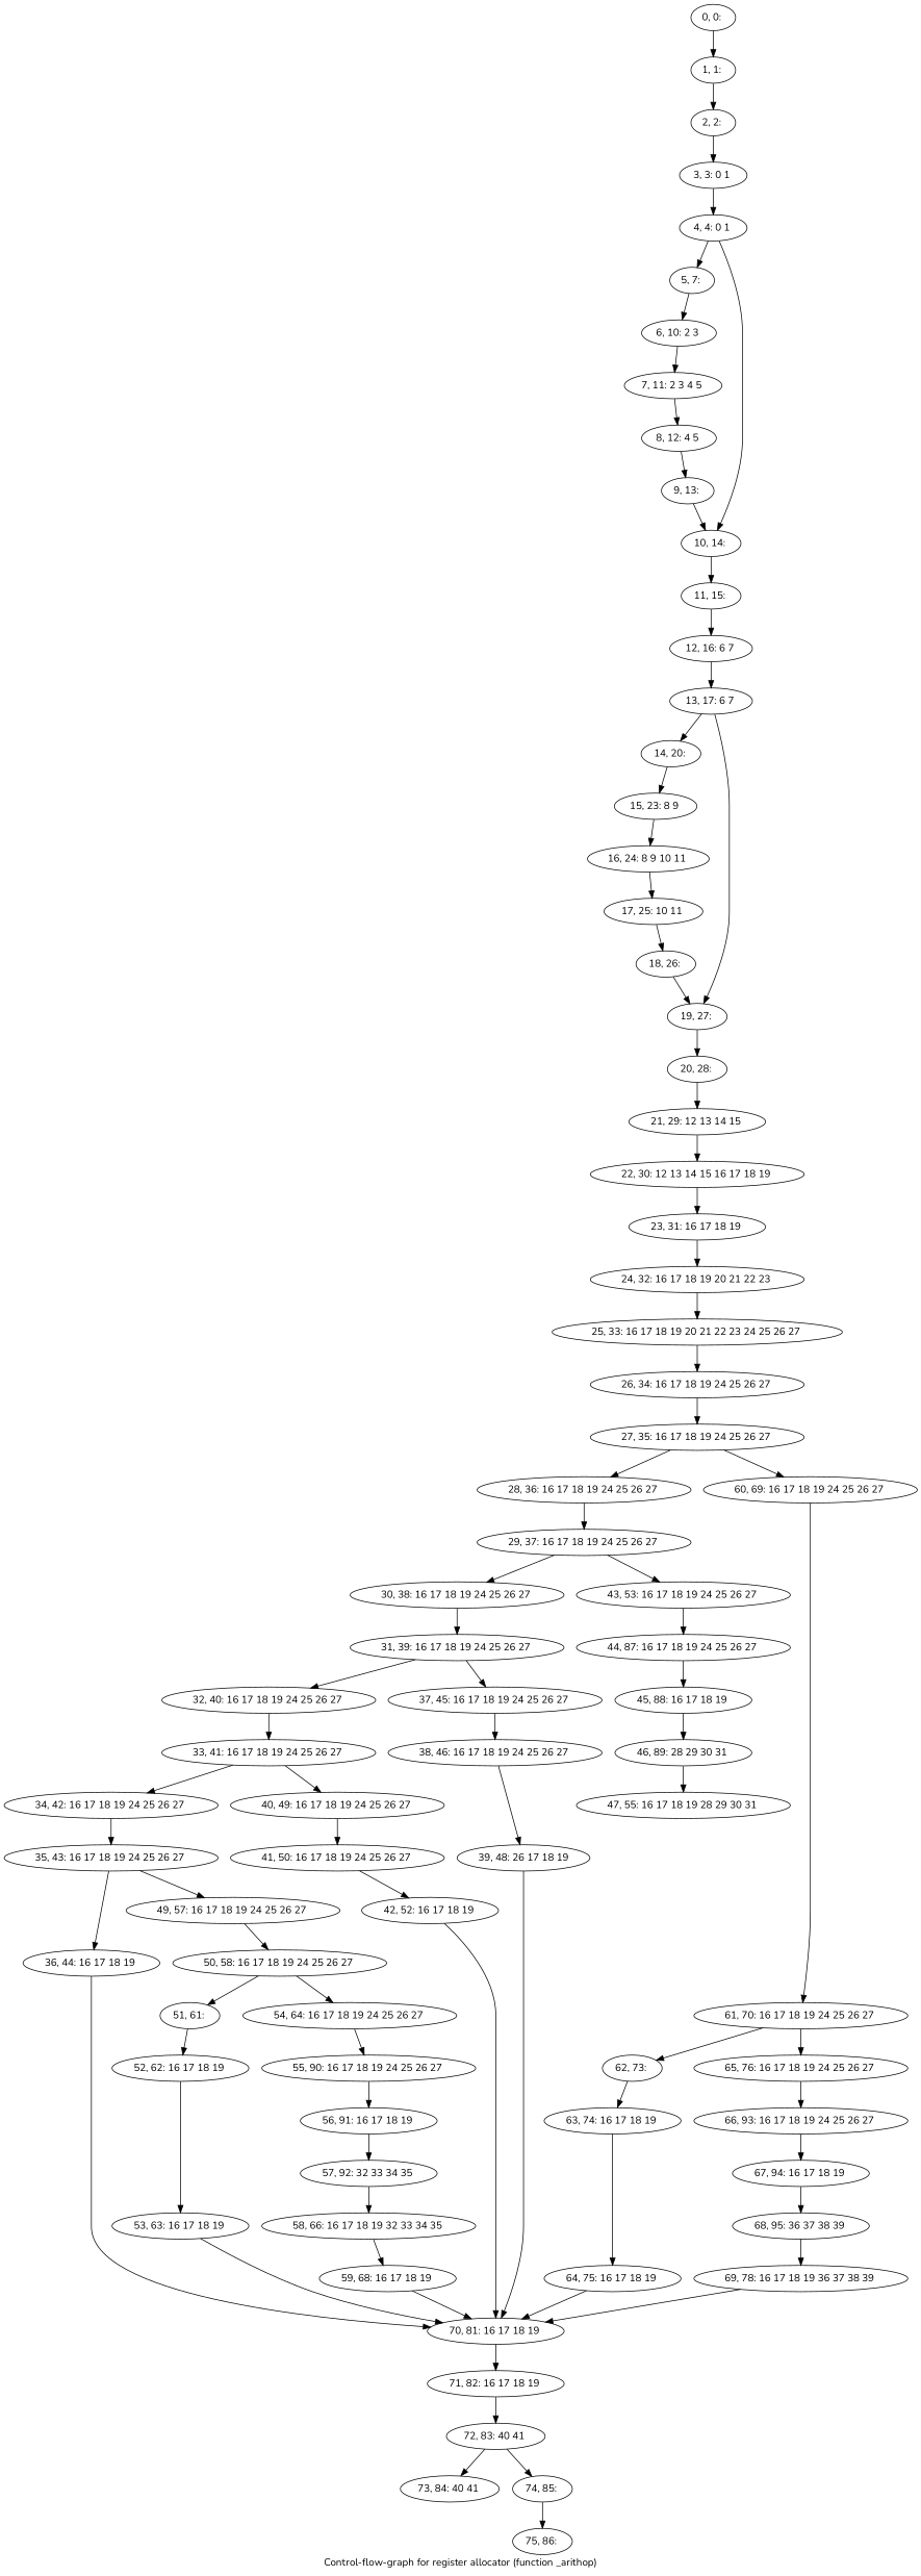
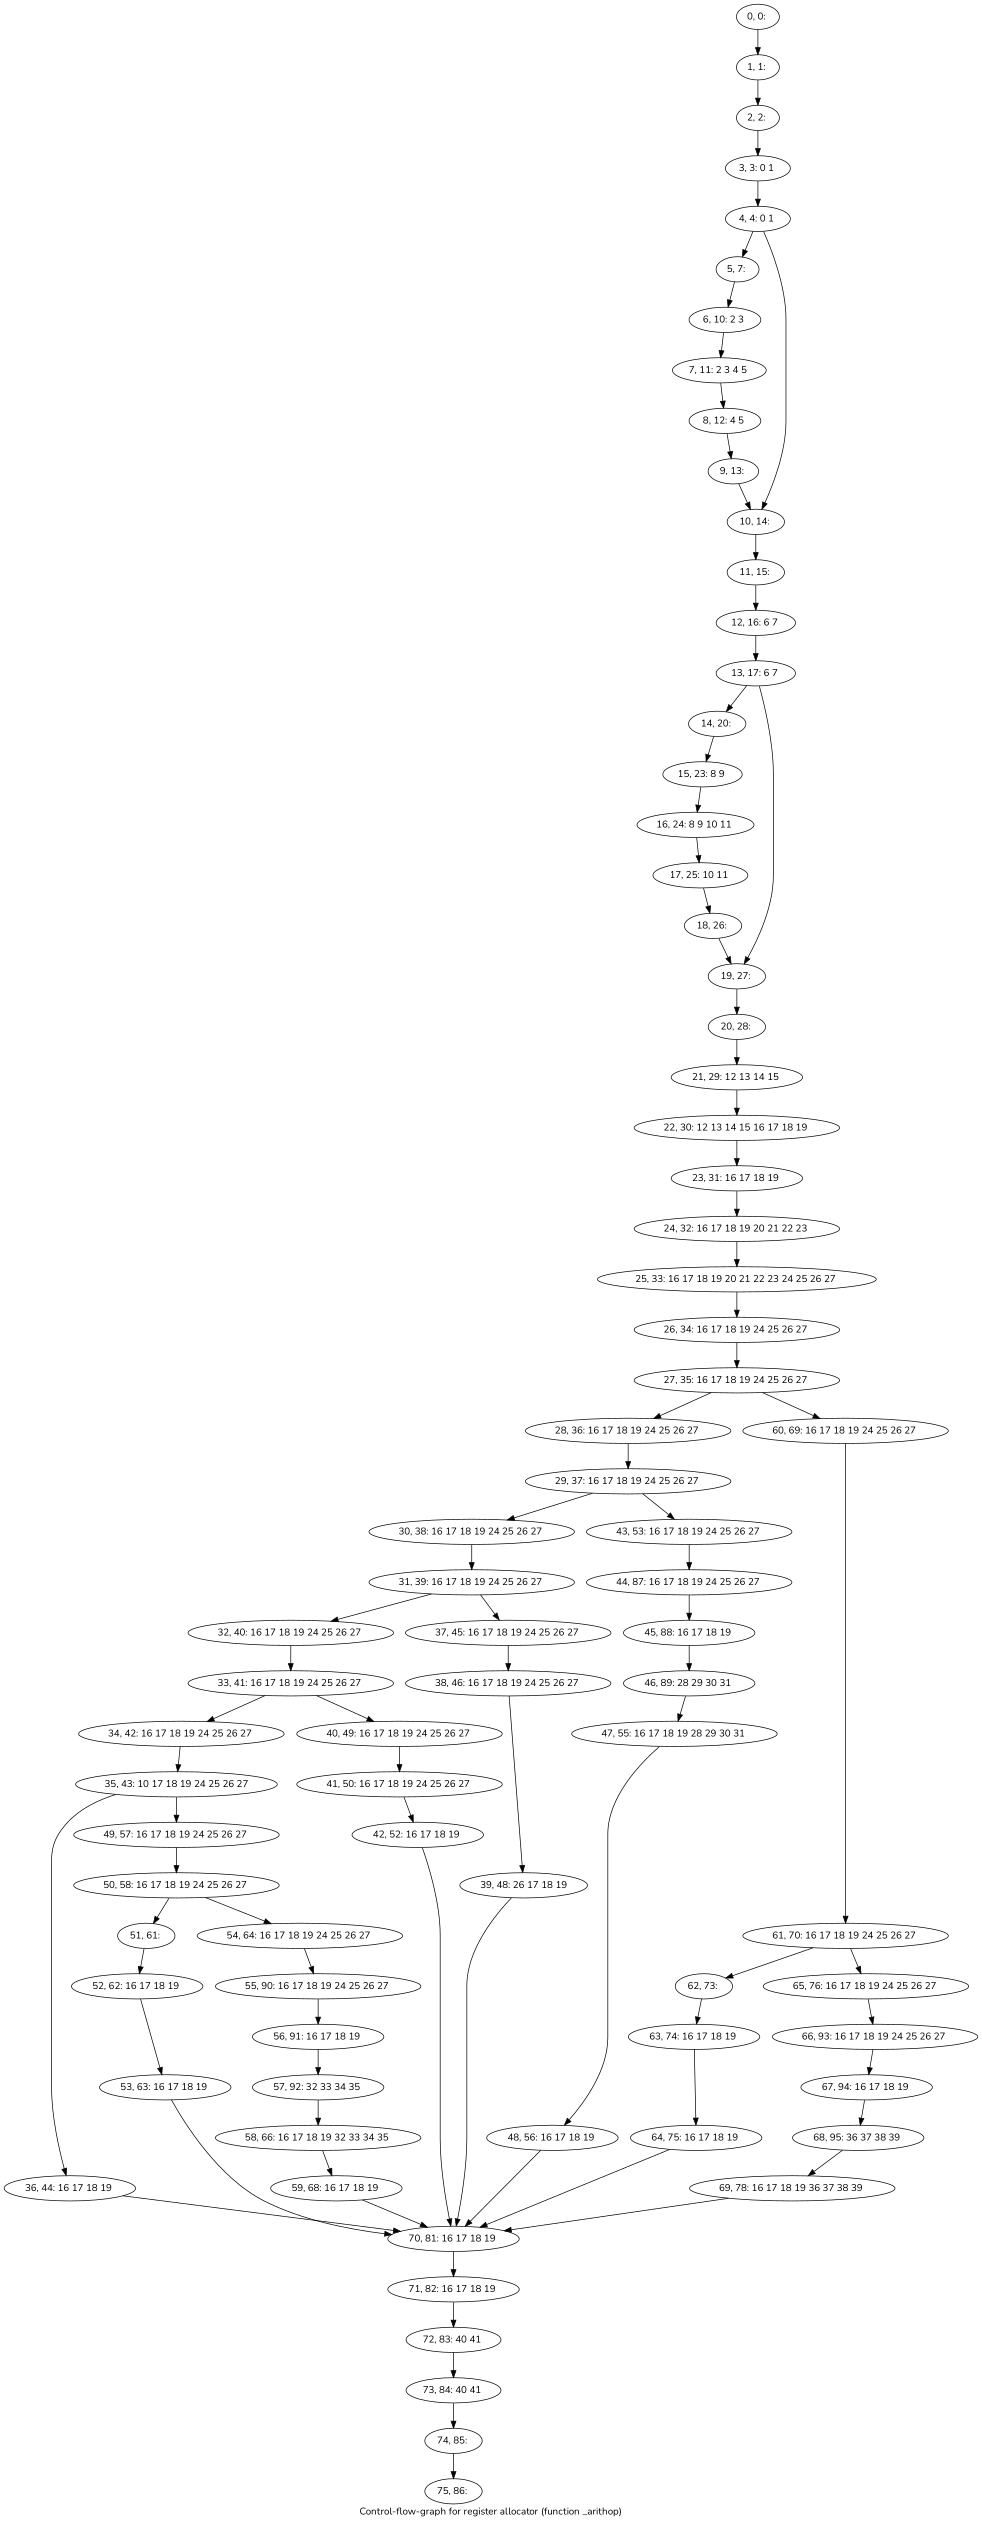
  digraph {
    fontname=Nunito
    label="Control-flow-graph for register allocator (function _arithop)"
    node [fontname=Nunito]
    edge [fontname=Nunito]
    n1 [label="0, 0: "]
    n2 [label="1, 1: "]
    n3 [label="2, 2: "]
    n4 [label="3, 3: 0 1 "]
    n5 [label="4, 4: 0 1 "]
    n6 [label="5, 7: "]
    n7 [label="10, 14: "]
    n8 [label="6, 10: 2 3 "]
    n9 [label="11, 15: "]
    n10 [label="7, 11: 2 3 4 5 "]
    n11 [label="8, 12: 4 5 "]
    n12 [label="9, 13: "]
    n13 [label="12, 16: 6 7 "]
    n14 [label="13, 17: 6 7 "]
    n15 [label="14, 20: "]
    n16 [label="19, 27: "]
    n17 [label="15, 23: 8 9 "]
    n18 [label="20, 28: "]
    n19 [label="16, 24: 8 9 10 11 "]
    n20 [label="17, 25: 10 11 "]
    n21 [label="18, 26: "]
    n22 [label="21, 29: 12 13 14 15 "]
    n23 [label="22, 30: 12 13 14 15 16 17 18 19 "]
    n24 [label="23, 31: 16 17 18 19 "]
    n25 [label="24, 32: 16 17 18 19 20 21 22 23 "]
    n26 [label="25, 33: 16 17 18 19 20 21 22 23 24 25 26 27 "]
    n27 [label="26, 34: 16 17 18 19 24 25 26 27 "]
    n28 [label="27, 35: 16 17 18 19 24 25 26 27 "]
    n29 [label="28, 36: 16 17 18 19 24 25 26 27 "]
    n30 [label="60, 69: 16 17 18 19 24 25 26 27 "]
    n31 [label="29, 37: 16 17 18 19 24 25 26 27 "]
    n32 [label="61, 70: 16 17 18 19 24 25 26 27 "]
    n33 [label="30, 38: 16 17 18 19 24 25 26 27 "]
    n34 [label="43, 53: 16 17 18 19 24 25 26 27 "]
    n35 [label="31, 39: 16 17 18 19 24 25 26 27 "]
    n36 [label="44, 87: 16 17 18 19 24 25 26 27 "]
    n37 [label="32, 40: 16 17 18 19 24 25 26 27 "]
    n38 [label="37, 45: 16 17 18 19 24 25 26 27 "]
    n39 [label="33, 41: 16 17 18 19 24 25 26 27 "]
    n40 [label="38, 46: 16 17 18 19 24 25 26 27 "]
    n41 [label="34, 42: 16 17 18 19 24 25 26 27 "]
    n42 [label="40, 49: 16 17 18 19 24 25 26 27 "]
-   n43 [label="35, 43: 16 17 18 19 24 25 26 27 "]
+   n43 [label="35, 43: 10 17 18 19 24 25 26 27"]
    n44 [label="41, 50: 16 17 18 19 24 25 26 27 "]
    n45 [label="36, 44: 16 17 18 19 "]
    n46 [label="49, 57: 16 17 18 19 24 25 26 27 "]
    n47 [label="70, 81: 16 17 18 19 "]
    n48 [label="50, 58: 16 17 18 19 24 25 26 27 "]
    n49 [label="71, 82: 16 17 18 19 "]
    n50 [label="39, 48: 26 17 18 19"]
    n51 [label="42, 52: 16 17 18 19 "]
    n52 [label="45, 88: 16 17 18 19 "]
    n53 [label="46, 89: 28 29 30 31 "]
    n54 [label="47, 55: 16 17 18 19 28 29 30 31 "]
+   n55 [label="48, 56: 16 17 18 19 "]
    n56 [label="51, 61: "]
    n57 [label="54, 64: 16 17 18 19 24 25 26 27 "]
    n58 [label="52, 62: 16 17 18 19 "]
    n59 [label="55, 90: 16 17 18 19 24 25 26 27 "]
    n60 [label="53, 63: 16 17 18 19 "]
    n61 [label="56, 91: 16 17 18 19 "]
    n62 [label="57, 92: 32 33 34 35 "]
    n63 [label="58, 66: 16 17 18 19 32 33 34 35 "]
    n64 [label="59, 68: 16 17 18 19 "]
    n65 [label="62, 73: "]
    n66 [label="65, 76: 16 17 18 19 24 25 26 27 "]
    n67 [label="63, 74: 16 17 18 19 "]
    n68 [label="66, 93: 16 17 18 19 24 25 26 27 "]
    n69 [label="64, 75: 16 17 18 19 "]
    n70 [label="67, 94: 16 17 18 19 "]
    n71 [label="68, 95: 36 37 38 39 "]
    n72 [label="69, 78: 16 17 18 19 36 37 38 39 "]
    n73 [label="72, 83: 40 41 "]
    n74 [label="73, 84: 40 41 "]
    n75 [label="74, 85: "]
    n76 [label="75, 86: "]
    n1 -> n2
    n2 -> n3
    n3 -> n4
    n4 -> n5
    n5 -> n6
    n5 -> n7
    n6 -> n8
    n7 -> n9
    n8 -> n10
    n9 -> n13
    n10 -> n11
    n11 -> n12
    n12 -> n7
    n13 -> n14
    n14 -> n15
    n14 -> n16
    n15 -> n17
    n16 -> n18
    n17 -> n19
    n18 -> n22
    n19 -> n20
    n20 -> n21
    n21 -> n16
    n22 -> n23
    n23 -> n24
    n24 -> n25
    n25 -> n26
    n26 -> n27
    n27 -> n28
    n28 -> n29
    n28 -> n30
    n29 -> n31
    n30 -> n32
    n31 -> n33
    n31 -> n34
    n32 -> n65
    n32 -> n66
    n33 -> n35
    n34 -> n36
    n35 -> n37
    n35 -> n38
    n36 -> n52
    n37 -> n39
    n38 -> n40
    n39 -> n41
    n39 -> n42
    n40 -> n50
    n41 -> n43
    n42 -> n44
    n43 -> n45
    n43 -> n46
    n44 -> n51
    n45 -> n47
    n46 -> n48
    n47 -> n49
    n48 -> n56
    n48 -> n57
    n49 -> n73
    n50 -> n47
    n51 -> n47
    n52 -> n53
    n53 -> n54
+   n54 -> n55
+   n55 -> n47
    n56 -> n58
    n57 -> n59
    n58 -> n60
    n59 -> n61
    n60 -> n47
    n61 -> n62
    n62 -> n63
    n63 -> n64
    n64 -> n47
    n65 -> n67
    n66 -> n68
    n67 -> n69
    n68 -> n70
    n69 -> n47
    n70 -> n71
    n71 -> n72
    n72 -> n47
    n73 -> n74
-   n73 -> n75
+   n74 -> n75
    n75 -> n76
  }
